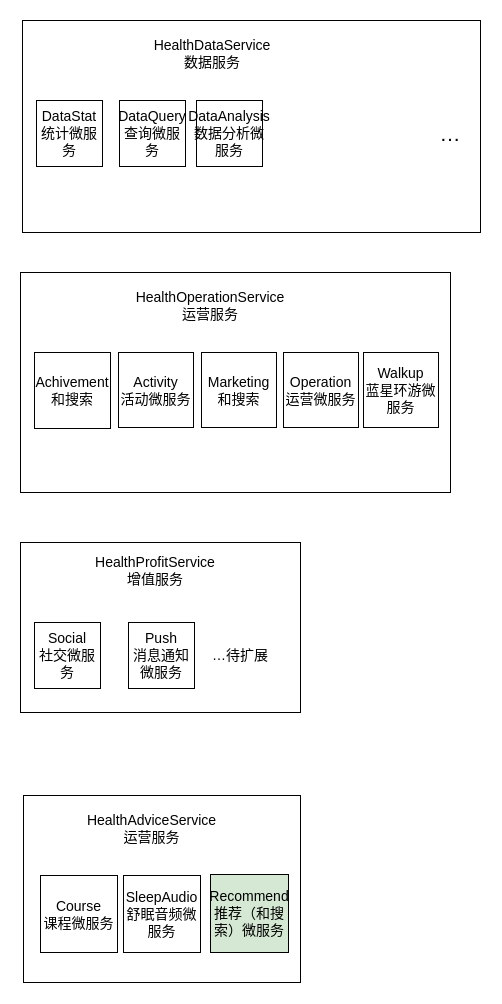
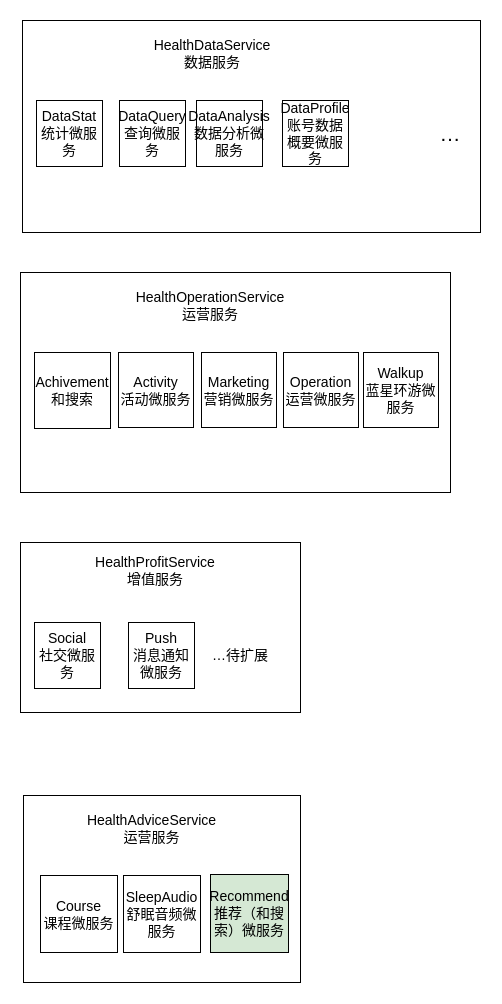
  <mxCell id="0" />
  <mxCell id="1" parent="0" />
  <mxCell id="2" value="" style="rounded=0;whiteSpace=wrap;html=1;fontSize=14;" vertex="1" parent="1"><mxGeometry x="20" y="272" width="430" height="220" as="geometry" /></mxCell>
  <mxCell id="3" value="" style="rounded=0;whiteSpace=wrap;html=1;fontSize=14;" vertex="1" parent="1"><mxGeometry x="20" y="542" width="280" height="170" as="geometry" /></mxCell>
  <mxCell id="4" value="HealthOperationService&lt;br style=&quot;border-color: var(--border-color); font-size: 14px;&quot;&gt;运营服务" style="text;html=1;strokeColor=none;fillColor=none;align=center;verticalAlign=middle;whiteSpace=wrap;rounded=0;fontSize=14;" vertex="1" parent="1"><mxGeometry x="40" y="287" width="340" height="35" as="geometry" /></mxCell>
  <mxCell id="5" value="Achivement&lt;br style=&quot;font-size: 14px;&quot;&gt;和搜索&lt;br style=&quot;font-size: 14px;&quot;&gt;" style="whiteSpace=wrap;html=1;aspect=fixed;fontSize=14;" vertex="1" parent="1"><mxGeometry x="34" y="352" width="76" height="76" as="geometry" /></mxCell>
  <mxCell id="6" value="Activity&lt;br style=&quot;font-size: 14px;&quot;&gt;活动微服务" style="whiteSpace=wrap;html=1;aspect=fixed;fontSize=14;" vertex="1" parent="1"><mxGeometry x="118" y="352" width="75" height="75" as="geometry" /></mxCell>
- <mxCell id="7" value="Marketing&lt;br style=&quot;font-size: 14px;&quot;&gt;和搜索" style="whiteSpace=wrap;html=1;aspect=fixed;fontSize=14;" vertex="1" parent="1"><mxGeometry x="201" y="352" width="75" height="75" as="geometry" /></mxCell>
+ <mxCell id="7" value="Marketing&lt;br style=&quot;font-size: 14px;&quot;&gt;营销微服务" style="whiteSpace=wrap;html=1;aspect=fixed;fontSize=14;" vertex="1" parent="1"><mxGeometry x="201" y="352" width="75" height="75" as="geometry" /></mxCell>
  <mxCell id="8" value="Operation&lt;br style=&quot;font-size: 14px;&quot;&gt;运营微服务" style="whiteSpace=wrap;html=1;aspect=fixed;fontSize=14;" vertex="1" parent="1"><mxGeometry x="283" y="352" width="75" height="75" as="geometry" /></mxCell>
  <mxCell id="9" value="Walkup&lt;br style=&quot;font-size: 14px;&quot;&gt;蓝星环游微服务" style="whiteSpace=wrap;html=1;aspect=fixed;fontSize=14;" vertex="1" parent="1"><mxGeometry x="363" y="352" width="75" height="75" as="geometry" /></mxCell>
  <mxCell id="10" value="Social&lt;br style=&quot;font-size: 14px;&quot;&gt;社交微服务" style="whiteSpace=wrap;html=1;aspect=fixed;fontSize=14;" vertex="1" parent="1"><mxGeometry x="34" y="622" width="66" height="66" as="geometry" /></mxCell>
  <mxCell id="11" value="Push&lt;br style=&quot;font-size: 14px;&quot;&gt;消息通知微服务" style="whiteSpace=wrap;html=1;aspect=fixed;fontSize=14;" vertex="1" parent="1"><mxGeometry x="128" y="622" width="66" height="66" as="geometry" /></mxCell>
  <mxCell id="12" value="HealthProfitService&lt;br style=&quot;border-color: var(--border-color); font-size: 14px;&quot;&gt;增值服务" style="text;html=1;strokeColor=none;fillColor=none;align=center;verticalAlign=middle;whiteSpace=wrap;rounded=0;fontSize=14;" vertex="1" parent="1"><mxGeometry x="50" y="552" width="210" height="35" as="geometry" /></mxCell>
  <mxCell id="13" value="" style="rounded=0;whiteSpace=wrap;html=1;fontSize=14;" vertex="1" parent="1"><mxGeometry x="23" y="795" width="277" height="187" as="geometry" /></mxCell>
  <mxCell id="14" value="HealthAdviceService&lt;br style=&quot;border-color: var(--border-color); font-size: 14px;&quot;&gt;运营服务" style="text;html=1;strokeColor=none;fillColor=none;align=center;verticalAlign=middle;whiteSpace=wrap;rounded=0;fontSize=14;" vertex="1" parent="1"><mxGeometry x="43" y="810" width="217" height="35" as="geometry" /></mxCell>
  <mxCell id="15" value="Course&lt;br style=&quot;font-size: 14px;&quot;&gt;课程微服务" style="whiteSpace=wrap;html=1;aspect=fixed;fontSize=14;" vertex="1" parent="1"><mxGeometry x="40" y="875" width="77" height="77" as="geometry" /></mxCell>
  <mxCell id="16" value="SleepAudio&lt;br style=&quot;font-size: 14px;&quot;&gt;舒眠音频微服务" style="whiteSpace=wrap;html=1;aspect=fixed;fontSize=14;" vertex="1" parent="1"><mxGeometry x="123" y="875" width="77" height="77" as="geometry" /></mxCell>
  <mxCell id="17" value="Recommend推荐（和搜索）微服务" style="whiteSpace=wrap;html=1;aspect=fixed;fontSize=14;fillColor=#d5e8d4;" vertex="1" parent="1"><mxGeometry x="210" y="874" width="78" height="78" as="geometry" /></mxCell>
  <mxCell id="18" value="…待扩展" style="text;html=1;strokeColor=none;fillColor=none;align=center;verticalAlign=middle;whiteSpace=wrap;rounded=0;fontSize=14;" vertex="1" parent="1"><mxGeometry x="210" y="640" width="60" height="30" as="geometry" /></mxCell>
  <mxCell id="19" value="" style="rounded=0;whiteSpace=wrap;html=1;fontSize=14;" vertex="1" parent="1"><mxGeometry x="22" y="20" width="458" height="212" as="geometry" /></mxCell>
  <mxCell id="20" value="HealthDataService&lt;br style=&quot;border-color: var(--border-color); font-size: 14px;&quot;&gt;数据服务" style="text;html=1;strokeColor=none;fillColor=none;align=center;verticalAlign=middle;whiteSpace=wrap;rounded=0;fontSize=14;" vertex="1" parent="1"><mxGeometry x="42" y="35" width="340" height="35" as="geometry" /></mxCell>
  <mxCell id="21" value="DataStat&lt;br style=&quot;font-size: 14px;&quot;&gt;统计微服务" style="whiteSpace=wrap;html=1;aspect=fixed;fontSize=14;" vertex="1" parent="1"><mxGeometry x="36" y="100" width="66" height="66" as="geometry" /></mxCell>
  <mxCell id="22" value="DataQuery查询微服务" style="whiteSpace=wrap;html=1;aspect=fixed;fontSize=14;" vertex="1" parent="1"><mxGeometry x="119" y="100" width="66" height="66" as="geometry" /></mxCell>
  <mxCell id="23" value="DataAnalysis&lt;br style=&quot;font-size: 14px;&quot;&gt;数据分析微服务" style="whiteSpace=wrap;html=1;aspect=fixed;fontSize=14;" vertex="1" parent="1"><mxGeometry x="196" y="100" width="66" height="66" as="geometry" /></mxCell>
+ <mxCell id="24" value="DataProfile&lt;br style=&quot;font-size: 14px;&quot;&gt;账号数据概要微服务" style="whiteSpace=wrap;html=1;aspect=fixed;fontSize=14;" vertex="1" parent="1"><mxGeometry x="282" y="100" width="66" height="66" as="geometry" /></mxCell>
  <mxCell id="25" value="…" style="text;html=1;strokeColor=none;fillColor=none;align=center;verticalAlign=middle;whiteSpace=wrap;rounded=0;fontSize=21;" vertex="1" parent="1"><mxGeometry x="430" y="118" width="40" height="30" as="geometry" /></mxCell>
